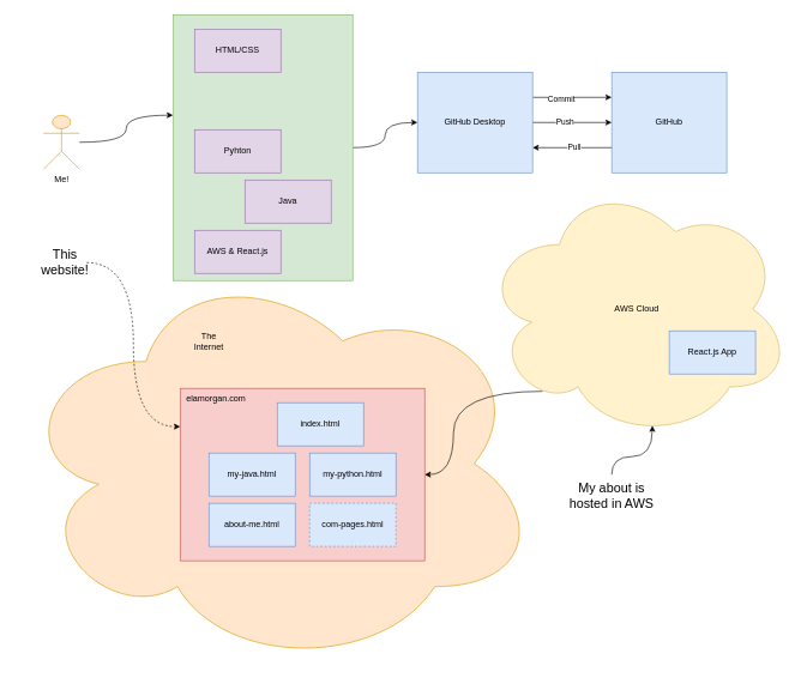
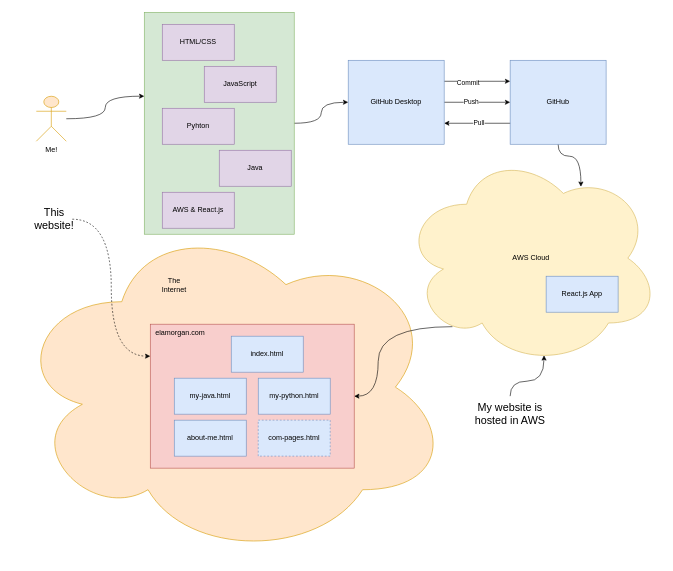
  <mxCell id="0" />
  <mxCell id="1" parent="0" />
  <mxCell id="2" value="" style="ellipse;shape=cloud;whiteSpace=wrap;html=1;fillColor=#ffe6cc;strokeColor=#d79b00;" vertex="1" parent="1"><mxGeometry x="20" y="360" width="730" height="570" as="geometry" /></mxCell>
  <mxCell id="3" style="edgeStyle=orthogonalEdgeStyle;curved=1;orthogonalLoop=1;jettySize=auto;html=1;entryX=0.195;entryY=0.817;entryDx=0;entryDy=0;entryPerimeter=0;strokeColor=default;startArrow=classic;startFill=1;endArrow=none;endFill=0;" edge="1" parent="1" source="4" target="10"><mxGeometry relative="1" as="geometry" /></mxCell>
  <mxCell id="4" value="" style="rounded=0;whiteSpace=wrap;html=1;fillColor=#f8cecc;strokeColor=#b85450;" vertex="1" parent="1"><mxGeometry x="250" y="540" width="340" height="240" as="geometry" /></mxCell>
  <mxCell id="5" value="my-python.html" style="rounded=0;whiteSpace=wrap;html=1;fillColor=#dae8fc;strokeColor=#6c8ebf;" vertex="1" parent="1"><mxGeometry x="430" width="120" height="60" as="geometry" y="630" /></mxCell>
  <mxCell id="6" value="my-java.html" style="rounded=0;whiteSpace=wrap;html=1;fillColor=#dae8fc;strokeColor=#6c8ebf;" vertex="1" parent="1"><mxGeometry x="290" width="120" height="60" as="geometry" y="630" /></mxCell>
  <mxCell id="7" value="elamorgan.com" style="text;html=1;strokeColor=none;fillColor=none;align=center;verticalAlign=middle;whiteSpace=wrap;rounded=0;" vertex="1" parent="1"><mxGeometry x="270" y="540" width="60" height="30" as="geometry" /></mxCell>
  <mxCell id="8" value="index.html" style="rounded=0;whiteSpace=wrap;html=1;fillColor=#dae8fc;strokeColor=#6c8ebf;" vertex="1" parent="1"><mxGeometry x="385" y="560" width="120" height="60" as="geometry" /></mxCell>
  <mxCell id="9" value="about-me.html" style="rounded=0;whiteSpace=wrap;html=1;fillColor=#dae8fc;strokeColor=#6c8ebf;" vertex="1" parent="1"><mxGeometry x="290" y="700" width="120" height="60" as="geometry" /></mxCell>
  <mxCell id="10" value="AWS Cloud" style="ellipse;shape=cloud;whiteSpace=wrap;html=1;fillColor=#fff2cc;strokeColor=#d6b656;" vertex="1" parent="1"><mxGeometry x="670" y="250" width="430" height="360" as="geometry" /></mxCell>
  <mxCell id="11" value="com-pages.html" style="rounded=0;whiteSpace=wrap;html=1;fillColor=#dae8fc;strokeColor=#6c8ebf;dashed=1;" vertex="1" parent="1"><mxGeometry x="430" y="700" width="120" height="60" as="geometry" /></mxCell>
  <mxCell id="12" style="edgeStyle=orthogonalEdgeStyle;curved=1;orthogonalLoop=1;jettySize=auto;html=1;entryX=0;entryY=0.378;entryDx=0;entryDy=0;entryPerimeter=0;strokeColor=default;" edge="1" parent="1" source="13" target="15"><mxGeometry relative="1" as="geometry" /></mxCell>
  <mxCell id="13" value="Me!" style="shape=umlActor;verticalLabelPosition=bottom;verticalAlign=top;html=1;outlineConnect=0;fillColor=#ffe6cc;strokeColor=#d79b00;" vertex="1" parent="1"><mxGeometry x="60" y="160" width="50" height="75" as="geometry" /></mxCell>
  <mxCell id="14" style="edgeStyle=orthogonalEdgeStyle;curved=1;orthogonalLoop=1;jettySize=auto;html=1;entryX=0;entryY=0.5;entryDx=0;entryDy=0;strokeColor=default;" edge="1" parent="1" source="15" target="29"><mxGeometry relative="1" as="geometry" /></mxCell>
  <mxCell id="15" value="" style="rounded=0;whiteSpace=wrap;html=1;fillColor=#d5e8d4;strokeColor=#82b366;" vertex="1" parent="1"><mxGeometry x="240" y="20" width="250" height="370" as="geometry" /></mxCell>
  <mxCell id="16" value="HTML/CSS" style="rounded=0;whiteSpace=wrap;html=1;fillColor=#e1d5e7;strokeColor=#9673a6;" vertex="1" parent="1"><mxGeometry x="270" y="40" width="120" height="60" as="geometry" /></mxCell>
+ <mxCell id="17" value="JavaScript" style="rounded=0;whiteSpace=wrap;html=1;fillColor=#e1d5e7;strokeColor=#9673a6;" vertex="1" parent="1"><mxGeometry x="340" y="110" width="120" height="60" as="geometry" /></mxCell>
  <mxCell id="18" value="Pyhton" style="rounded=0;whiteSpace=wrap;html=1;fillColor=#e1d5e7;strokeColor=#9673a6;" vertex="1" parent="1"><mxGeometry x="270" y="180" width="120" height="60" as="geometry" /></mxCell>
- <mxCell id="19" value="Java" style="rounded=0;whiteSpace=wrap;html=1;fillColor=#e1d5e7;strokeColor=#9673a6;" vertex="1" parent="1"><mxGeometry x="340" y="250" width="120" height="60" as="geometry" /></mxCell>
+ <mxCell id="19" value="Java" style="rounded=0;whiteSpace=wrap;html=1;fillColor=#e1d5e7;strokeColor=#9673a6;" vertex="1" parent="1"><mxGeometry x="365" y="250" width="120" height="60" as="geometry" /></mxCell>
  <mxCell id="20" value="AWS &amp;amp; React.js" style="rounded=0;whiteSpace=wrap;html=1;fillColor=#e1d5e7;strokeColor=#9673a6;" vertex="1" parent="1"><mxGeometry x="270" y="320" width="120" height="60" as="geometry" /></mxCell>
  <mxCell id="21" style="edgeStyle=orthogonalEdgeStyle;rounded=0;orthogonalLoop=1;jettySize=auto;html=1;exitX=0;exitY=0.75;exitDx=0;exitDy=0;entryX=1;entryY=0.75;entryDx=0;entryDy=0;" edge="1" parent="1" source="24" target="29"><mxGeometry relative="1" as="geometry"><Array as="points"><mxPoint x="860" y="205" /><mxPoint x="860" y="205" /></Array></mxGeometry></mxCell>
  <mxCell id="22" value="Pull" style="edgeLabel;html=1;align=center;verticalAlign=middle;resizable=0;points=[];" vertex="1" connectable="0" parent="21"><mxGeometry x="0.129" y="-2" relative="1" as="geometry"><mxPoint as="offset" /></mxGeometry></mxCell>
+ <mxCell id="23" style="edgeStyle=orthogonalEdgeStyle;curved=1;orthogonalLoop=1;jettySize=auto;html=1;exitX=0.5;exitY=1;exitDx=0;exitDy=0;entryX=0.693;entryY=0.169;entryDx=0;entryDy=0;entryPerimeter=0;fontSize=18;startArrow=none;startFill=0;endArrow=classic;endFill=1;strokeColor=default;" edge="1" parent="1" source="24" target="10"><mxGeometry relative="1" as="geometry" /></mxCell>
  <mxCell id="24" value="GitHub" style="rounded=0;whiteSpace=wrap;html=1;fillColor=#dae8fc;strokeColor=#6c8ebf;" vertex="1" parent="1"><mxGeometry x="850" y="100" width="160" height="140" as="geometry" /></mxCell>
  <mxCell id="25" style="edgeStyle=orthogonalEdgeStyle;rounded=0;orthogonalLoop=1;jettySize=auto;html=1;entryX=0;entryY=0.5;entryDx=0;entryDy=0;" edge="1" parent="1" source="29" target="24"><mxGeometry relative="1" as="geometry" /></mxCell>
  <mxCell id="26" value="Push" style="edgeLabel;html=1;align=center;verticalAlign=middle;resizable=0;points=[];" vertex="1" connectable="0" parent="25"><mxGeometry x="-0.2" y="2" relative="1" as="geometry"><mxPoint y="1" as="offset" /></mxGeometry></mxCell>
  <mxCell id="27" style="edgeStyle=orthogonalEdgeStyle;rounded=0;orthogonalLoop=1;jettySize=auto;html=1;exitX=1;exitY=0.25;exitDx=0;exitDy=0;entryX=0;entryY=0.25;entryDx=0;entryDy=0;strokeColor=default;" edge="1" parent="1" source="29" target="24"><mxGeometry relative="1" as="geometry" /></mxCell>
  <mxCell id="28" value="Commit" style="edgeLabel;html=1;align=center;verticalAlign=middle;resizable=0;points=[];" vertex="1" connectable="0" parent="27"><mxGeometry x="-0.286" relative="1" as="geometry"><mxPoint y="1" as="offset" /></mxGeometry></mxCell>
  <mxCell id="29" value="GitHub Desktop" style="rounded=0;whiteSpace=wrap;html=1;fillColor=#dae8fc;strokeColor=#6c8ebf;" vertex="1" parent="1"><mxGeometry x="580" y="100" width="160" height="140" as="geometry" /></mxCell>
  <mxCell id="30" value="The Internet" style="text;html=1;strokeColor=none;fillColor=none;align=center;verticalAlign=middle;whiteSpace=wrap;rounded=0;" vertex="1" parent="1"><mxGeometry x="260" y="460" width="60" height="30" as="geometry" /></mxCell>
  <mxCell id="31" style="edgeStyle=orthogonalEdgeStyle;curved=1;orthogonalLoop=1;jettySize=auto;html=1;entryX=0;entryY=0.222;entryDx=0;entryDy=0;entryPerimeter=0;fontSize=18;startArrow=none;startFill=0;endArrow=classic;endFill=1;strokeColor=default;dashed=1;" edge="1" parent="1" source="32" target="4"><mxGeometry relative="1" as="geometry" /></mxCell>
  <mxCell id="32" value="&lt;font style=&quot;font-size: 18px&quot;&gt;This website!&lt;/font&gt;" style="text;html=1;strokeColor=none;fillColor=none;align=center;verticalAlign=middle;whiteSpace=wrap;rounded=0;" vertex="1" parent="1"><mxGeometry x="60" y="350" width="60" height="30" as="geometry" /></mxCell>
- <mxCell id="33" value="React.js App" style="rounded=0;whiteSpace=wrap;html=1;fillColor=#dae8fc;strokeColor=#6c8ebf;" vertex="1" parent="1"><mxGeometry x="930" y="460" width="120" height="60" as="geometry" /></mxCell>
+ <mxCell id="33" value="React.js App" style="rounded=0;whiteSpace=wrap;html=1;fillColor=#dae8fc;strokeColor=#6c8ebf;" vertex="1" parent="1"><mxGeometry x="910" y="460" width="120" height="60" as="geometry" /></mxCell>
  <mxCell id="34" style="edgeStyle=orthogonalEdgeStyle;curved=1;orthogonalLoop=1;jettySize=auto;html=1;entryX=0.55;entryY=0.95;entryDx=0;entryDy=0;entryPerimeter=0;dashed=0;fontSize=18;startArrow=none;startFill=0;endArrow=classic;endFill=1;strokeColor=default;" edge="1" parent="1" source="35" target="10"><mxGeometry relative="1" as="geometry" /></mxCell>
- <mxCell id="35" value="My about is hosted in AWS" style="text;html=1;strokeColor=none;fillColor=none;align=center;verticalAlign=middle;whiteSpace=wrap;rounded=0;fontSize=18;" vertex="1" parent="1"><mxGeometry x="780" y="660" width="140" height="60" as="geometry" /></mxCell>
+ <mxCell id="35" value="My website is hosted in AWS" style="text;html=1;strokeColor=none;fillColor=none;align=center;verticalAlign=middle;whiteSpace=wrap;rounded=0;fontSize=18;" vertex="1" parent="1"><mxGeometry x="780" y="660" width="140" height="60" as="geometry" /></mxCell>
